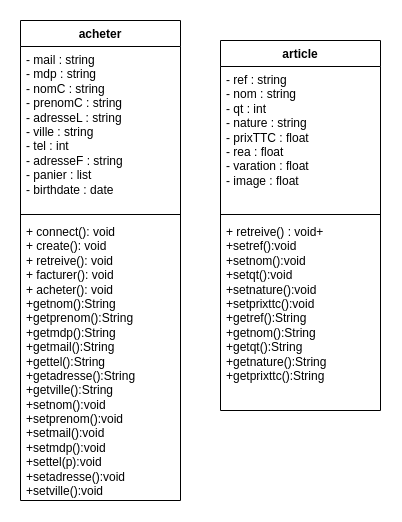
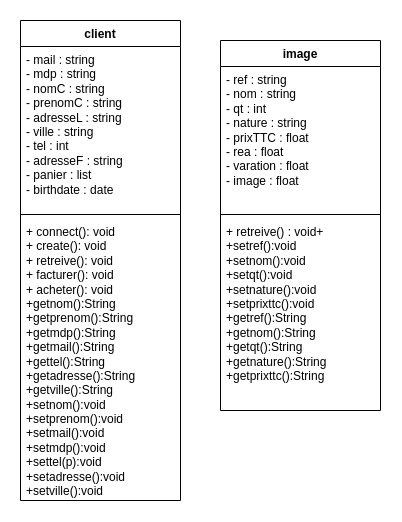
  <mxCell id="0" />
  <mxCell id="1" parent="0" />
- <mxCell id="2" value="acheter" style="swimlane;fontStyle=1;align=center;verticalAlign=top;childLayout=stackLayout;horizontal=1;startSize=26;horizontalStack=0;resizeParent=1;resizeParentMax=0;resizeLast=0;collapsible=1;marginBottom=0;whiteSpace=wrap;html=1;" parent="1" vertex="1"><mxGeometry x="20" y="20" width="160" height="480" as="geometry" /></mxCell>
+ <mxCell id="2" value="client" style="swimlane;fontStyle=1;align=center;verticalAlign=top;childLayout=stackLayout;horizontal=1;startSize=26;horizontalStack=0;resizeParent=1;resizeParentMax=0;resizeLast=0;collapsible=1;marginBottom=0;whiteSpace=wrap;html=1;" parent="1" vertex="1"><mxGeometry x="20" y="20" width="160" height="480" as="geometry" /></mxCell>
  <mxCell id="3" value="- mail : string&lt;br&gt;- mdp : string&lt;br&gt;- nomC : string&lt;br&gt;- prenomC : string&lt;br&gt;- adresseL : string&lt;br&gt;- ville : string&lt;br&gt;- tel : int&lt;br&gt;- adresseF : string&lt;br&gt;- panier : list&lt;br&gt;- birthdate : date" style="text;strokeColor=none;fillColor=none;align=left;verticalAlign=top;spacingLeft=4;spacingRight=4;overflow=hidden;rotatable=0;points=[[0,0.5],[1,0.5]];portConstraint=eastwest;whiteSpace=wrap;html=1;" parent="2" vertex="1"><mxGeometry y="26" width="160" height="164" as="geometry" /></mxCell>
  <mxCell id="4" value="" style="line;strokeWidth=1;fillColor=none;align=left;verticalAlign=middle;spacingTop=-1;spacingLeft=3;spacingRight=3;rotatable=0;labelPosition=right;points=[];portConstraint=eastwest;strokeColor=inherit;" parent="2" vertex="1"><mxGeometry y="190" width="160" height="8" as="geometry" /></mxCell>
  <mxCell id="5" value="+ connect(): void&lt;br&gt;+ create(): void&lt;br&gt;+ retreive(): void&lt;br&gt;+ facturer(): void&lt;br&gt;+ acheter(): void&lt;br&gt;+getnom():String&lt;br&gt;+getprenom():String&lt;br&gt;+getmdp():String&lt;br&gt;+getmail():String&lt;br&gt;+gettel():String&lt;br&gt;+getadresse():String&lt;br&gt;+getville():String&lt;br&gt;+setnom():void&lt;br&gt;+setprenom():void&lt;br&gt;+setmail():void&lt;br&gt;+setmdp():void&lt;br&gt;+settel(p):void&lt;br&gt;+setadresse():void&lt;br&gt;+setville():void" style="text;strokeColor=none;fillColor=none;align=left;verticalAlign=top;spacingLeft=4;spacingRight=4;overflow=hidden;rotatable=0;points=[[0,0.5],[1,0.5]];portConstraint=eastwest;whiteSpace=wrap;html=1;" parent="2" vertex="1"><mxGeometry y="198" width="160" height="282" as="geometry" /></mxCell>
- <mxCell id="6" value="article" style="swimlane;fontStyle=1;align=center;verticalAlign=top;childLayout=stackLayout;horizontal=1;startSize=26;horizontalStack=0;resizeParent=1;resizeParentMax=0;resizeLast=0;collapsible=1;marginBottom=0;whiteSpace=wrap;html=1;" parent="1" vertex="1"><mxGeometry x="220" y="40" width="160" height="370" as="geometry" /></mxCell>
+ <mxCell id="6" value="image" style="swimlane;fontStyle=1;align=center;verticalAlign=top;childLayout=stackLayout;horizontal=1;startSize=26;horizontalStack=0;resizeParent=1;resizeParentMax=0;resizeLast=0;collapsible=1;marginBottom=0;whiteSpace=wrap;html=1;" parent="1" vertex="1"><mxGeometry x="220" y="40" width="160" height="370" as="geometry" /></mxCell>
  <mxCell id="7" value="- ref : string&lt;br&gt;- nom : string&lt;br&gt;- qt : int&lt;br&gt;- nature : string&lt;br&gt;- prixTTC : float&lt;br&gt;- rea : float&lt;br&gt;- varation : float&lt;br&gt;- image : float" style="text;strokeColor=none;fillColor=none;align=left;verticalAlign=top;spacingLeft=4;spacingRight=4;overflow=hidden;rotatable=0;points=[[0,0.5],[1,0.5]];portConstraint=eastwest;whiteSpace=wrap;html=1;" parent="6" vertex="1"><mxGeometry y="26" width="160" height="144" as="geometry" /></mxCell>
  <mxCell id="8" value="" style="line;strokeWidth=1;fillColor=none;align=left;verticalAlign=middle;spacingTop=-1;spacingLeft=3;spacingRight=3;rotatable=0;labelPosition=right;points=[];portConstraint=eastwest;strokeColor=inherit;" parent="6" vertex="1"><mxGeometry y="170" width="160" height="8" as="geometry" /></mxCell>
  <mxCell id="9" value="+ retreive() : void+&lt;br&gt;+setref():void&lt;br&gt;+setnom():void&lt;br&gt;+setqt():void&lt;br&gt;+setnature():void&lt;br&gt;+setprixttc():void&lt;br&gt;+getref():String&lt;br&gt;+getnom():String&lt;br&gt;+getqt():String&lt;br&gt;+getnature():String&lt;br&gt;+getprixttc():String&lt;br&gt;" style="text;strokeColor=none;fillColor=none;align=left;verticalAlign=top;spacingLeft=4;spacingRight=4;overflow=hidden;rotatable=0;points=[[0,0.5],[1,0.5]];portConstraint=eastwest;whiteSpace=wrap;html=1;" parent="6" vertex="1"><mxGeometry y="178" width="160" height="192" as="geometry" /></mxCell>
